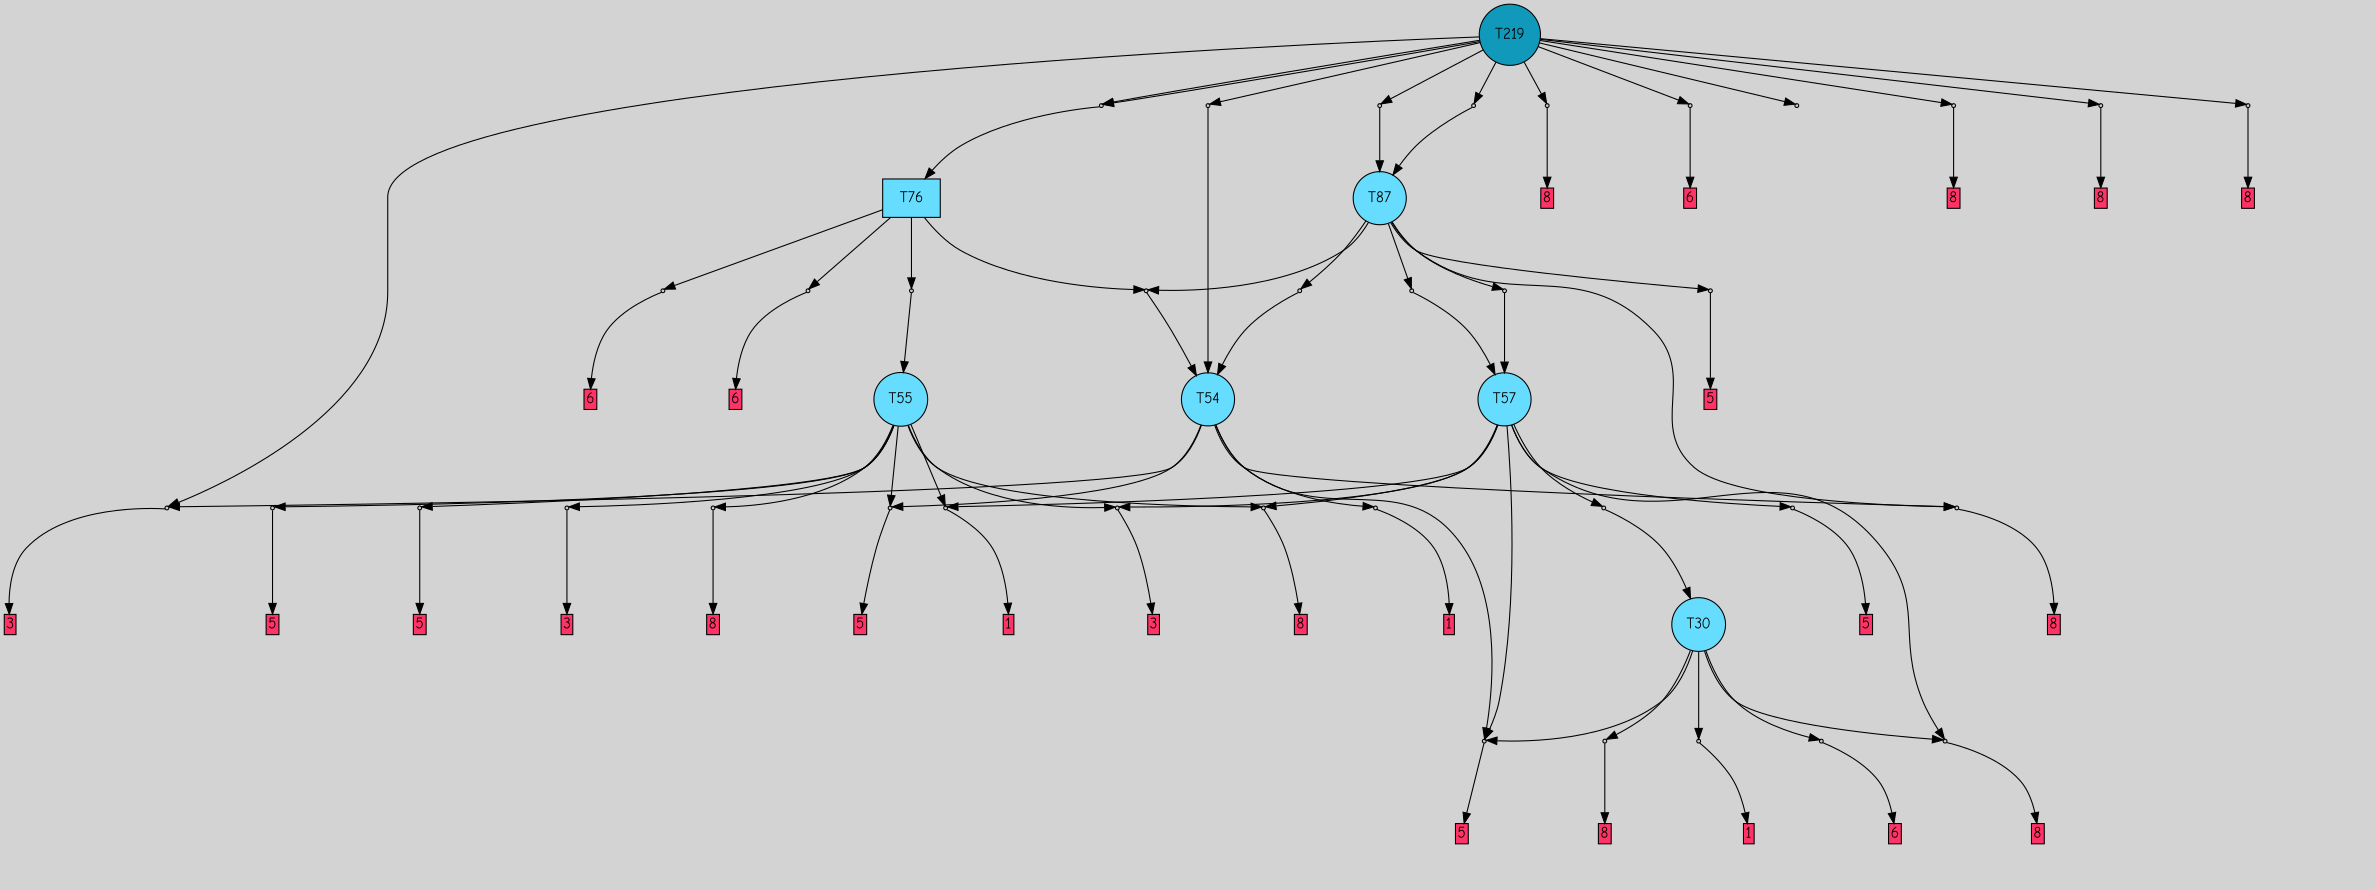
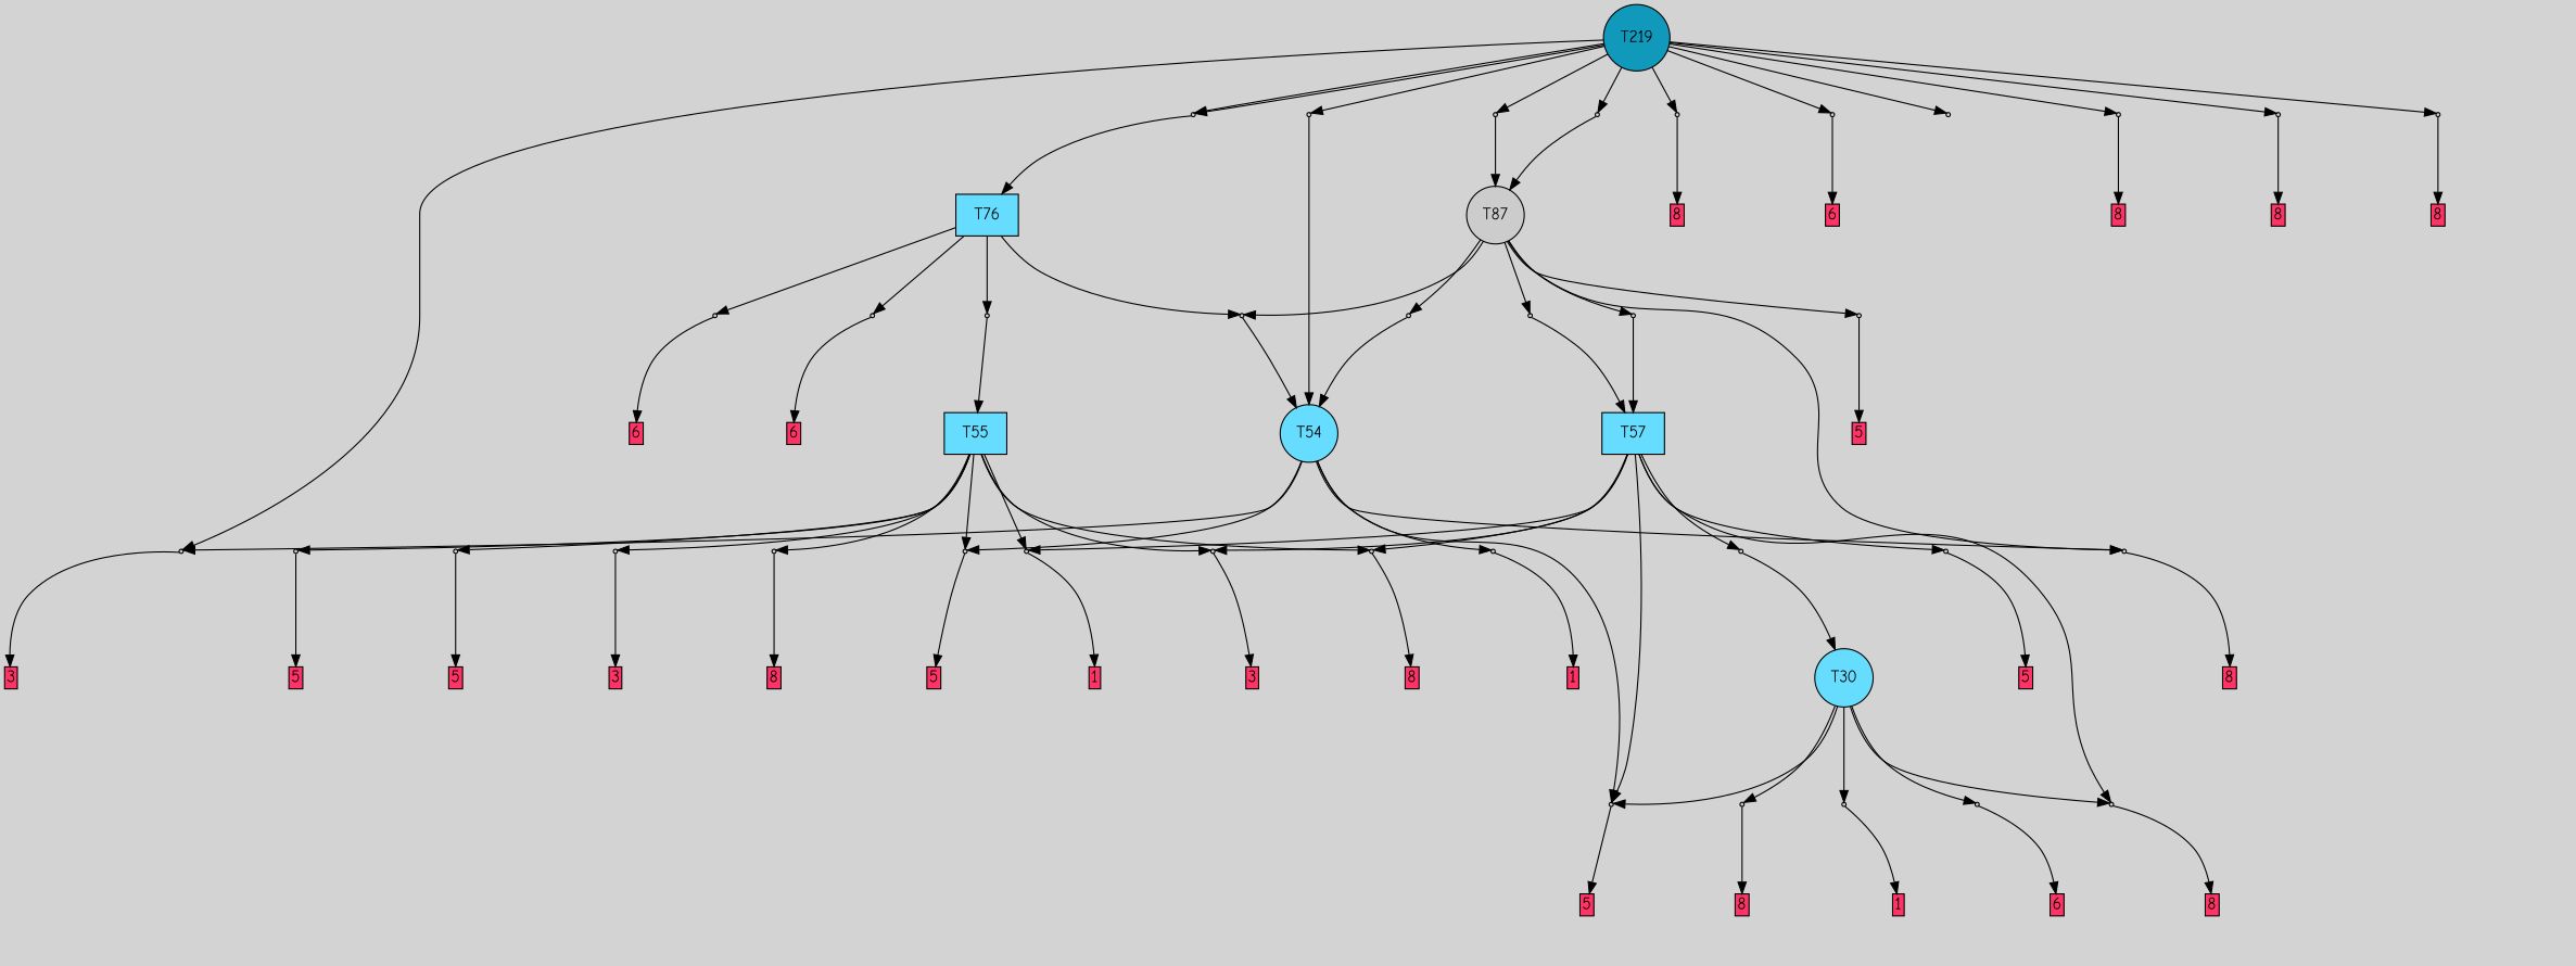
  digraph {
    bgcolor=lightgray
    fontname="Comic Neue"
    node [fontname="Comic Neue" shape=box style=filled]
    edge [fontname="Comic Neue"]
    T219 [fillcolor="#1199bb" shape=circle]
    P6686 [fillcolor="#cccccc" shape=point]
    P6707 [fillcolor="#cccccc" shape=point]
    P6708 [fillcolor="#cccccc" shape=point]
    P6709 [fillcolor="#cccccc" shape=point]
    P6710 [fillcolor="#cccccc" shape=point]
    P6711 [fillcolor="#cccccc" shape=point]
    P6712 [fillcolor="#cccccc" shape=point]
    P6713 [fillcolor="#cccccc" shape=point]
    P6714 [fillcolor="#cccccc" shape=point]
    P6715 [fillcolor="#cccccc" shape=point]
    P6716 [fillcolor="#cccccc" shape=point]
    T30 [fillcolor="#66ddff" shape=circle]
    P6681 [fillcolor="#cccccc" shape=point]
    P6682 [fillcolor="#cccccc" shape=point]
    P6683 [fillcolor="#cccccc" shape=point]
    P6684 [fillcolor="#cccccc" shape=point]
    P6685 [fillcolor="#cccccc" shape=point]
    n19 [label="7|2&2|3#2|1&#92;n1|4&3|4#1|4&#92;n" style=invis]
    n20 [fillcolor="#ff3366" height=0 label=8 margin=0.03 width=0]
    n21 [label="1|4&3|4#1|1&#92;n4|1&2|1#0|7&#92;n" style=invis]
    n22 [fillcolor="#ff3366" height=0 label=8 margin=0.03 width=0]
    n23 [label="5|3&2|3#2|7&#92;n2|2&4|7#2|3&#92;n" style=invis]
    n24 [fillcolor="#ff3366" height=0 label=1 margin=0.03 width=0]
    n25 [label="0|6&0|6#3|3&#92;n2|1&2|3#1|3&#92;n8|3&1|2#2|6&#92;n3|0&2|7#1|5&#92;n2|6&0|5#2|1&#92;n3|2&1|3#1|0&#92;n" style=invis]
    n26 [fillcolor="#ff3366" height=0 label=6 margin=0.03 width=0]
    n27 [label="4|0&2|5#4|4&#92;n5|3&4|3#0|7&#92;n" style=invis]
    n28 [fillcolor="#ff3366" height=0 label=5 margin=0.03 width=0]
    T54 [fillcolor="#66ddff" shape=circle]
    P6687 [fillcolor="#cccccc" shape=point]
    P6688 [fillcolor="#cccccc" shape=point]
    P6689 [fillcolor="#cccccc" shape=point]
    n33 [label="4|6&1|6#3|3&#92;n8|0&2|2#4|5&#92;n3|1&4|3#4|3&#92;n" style=invis]
    n34 [fillcolor="#ff3366" height=0 label=3 margin=0.03 width=0]
    n35 [label="3|4&3|1#0|7&#92;n0|0&2|1#2|5&#92;n0|5&4|7#3|5&#92;n" style=invis]
    n36 [fillcolor="#ff3366" height=0 label=8 margin=0.03 width=0]
    n37 [label="5|3&2|3#0|7&#92;n7|7&1|3#1|2&#92;n4|0&2|5#4|4&#92;n" style=invis]
    n38 [fillcolor="#ff3366" height=0 label=5 margin=0.03 width=0]
    n39 [label="5|2&4|4#2|3&#92;n6|4&0|7#4|1&#92;n0|3&0|1#2|1&#92;n5|7&1|1#4|0&#92;n0|4&2|3#3|3&#92;n5|7&1|2#2|7&#92;n0|0&2|3#2|7&#92;n0|2&3|0#0|2&#92;n" style=invis]
    n40 [fillcolor="#ff3366" height=0 label=1 margin=0.03 width=0]
-   T55 [fillcolor="#66ddff" shape=circle]
+   T55 [fillcolor="#66ddff"]
    P6690 [fillcolor="#cccccc" shape=point]
    P6691 [fillcolor="#cccccc" shape=point]
    P6692 [fillcolor="#cccccc" shape=point]
    P6693 [fillcolor="#cccccc" shape=point]
    P6694 [fillcolor="#cccccc" shape=point]
    P6695 [fillcolor="#cccccc" shape=point]
    P6696 [fillcolor="#cccccc" shape=point]
    n49 [label="6|7&4|7#0|2&#92;n8|2&4|0#0|2&#92;n4|5&1|5#4|4&#92;n1|4&3|3#3|3&#92;n0|0&0|3#2|1&#92;n0|3&4|1#0|7&#92;n0|7&2|3#3|7&#92;n" style=invis]
    n50 [fillcolor="#ff3366" height=0 label=1 margin=0.03 width=0]
    n51 [label="6|0&4|4#0|3&#92;n6|2&1|7#0|1&#92;n7|4&0|2#4|1&#92;n5|3&1|1#0|5&#92;n4|1&4|1#3|3&#92;n" style=invis]
    n52 [fillcolor="#ff3366" height=0 label=3 margin=0.03 width=0]
    n53 [label="3|0&2|0#4|5&#92;n" style=invis]
    n54 [fillcolor="#ff3366" height=0 label=8 margin=0.03 width=0]
    n55 [label="0|3&2|3#4|7&#92;n4|0&2|5#4|4&#92;n" style=invis]
    n56 [fillcolor="#ff3366" height=0 label=5 margin=0.03 width=0]
    n57 [label="5|3&4|3#0|7&#92;n4|0&2|5#4|4&#92;n3|5&0|5#0|1&#92;n" style=invis]
    n58 [fillcolor="#ff3366" height=0 label=5 margin=0.03 width=0]
    n59 [label="0|0&0|0#4|1&#92;n4|6&1|0#1|5&#92;n3|5&3|0#3|7&#92;n" style=invis]
    n60 [fillcolor="#ff3366" height=0 label=3 margin=0.03 width=0]
    n61 [label="7|0&2|6#4|3&#92;n3|7&4|5#1|7&#92;n4|7&1|7#1|5&#92;n" style=invis]
    n62 [fillcolor="#ff3366" height=0 label=8 margin=0.03 width=0]
-   T57 [fillcolor="#66ddff" shape=circle]
+   T57 [fillcolor="#66ddff"]
    P6697 [fillcolor="#cccccc" shape=point]
    P6698 [fillcolor="#cccccc" shape=point]
    n66 [label="4|0&2|5#4|4&#92;n0|3&2|3#0|7&#92;n" style=invis]
    n67 [fillcolor="#ff3366" height=0 label=5 margin=0.03 width=0]
    n68 [label="1|0&2|4#3|7&#92;n0|5&4|5#1|4&#92;n4|6&0|7#1|4&#92;n8|5&4|0#2|3&#92;n1|7&1|6#4|5&#92;n3|0&0|0#2|0&#92;n3|1&1|7#3|7&#92;n3|6&4|1#0|4&#92;n2|0&0|3#0|6&#92;n" style=invis]
    T76 [fillcolor="#66ddff"]
    P6699 [fillcolor="#cccccc" shape=point]
    P6700 [fillcolor="#cccccc" shape=point]
    P6701 [fillcolor="#cccccc" shape=point]
    P6702 [fillcolor="#cccccc" shape=point]
    n74 [label="3|0&1|7#4|5&#92;n0|6&3|1#1|4&#92;n5|4&1|7#3|7&#92;n0|3&0|6#1|3&#92;n2|1&2|3#4|3&#92;n" style=invis]
    n75 [fillcolor="#ff3366" height=0 label=6 margin=0.03 width=0]
    n76 [label="0|4&2|0#3|3&#92;n4|4&2|2#2|4&#92;n6|3&0|7#3|3&#92;n8|3&2|6#2|1&#92;n7|5&0|6#3|2&#92;n5|2&1|2#2|1&#92;n5|2&4|1#2|3&#92;n1|7&4|3#4|1&#92;n" style=invis]
    n77 [label="0|1&0|6#3|3&#92;n3|0&1|7#1|5&#92;n8|3&1|2#2|6&#92;n2|1&2|3#1|3&#92;n3|2&1|3#1|0&#92;n0|6&3|1#1|4&#92;n" style=invis]
    n78 [fillcolor="#ff3366" height=0 label=6 margin=0.03 width=0]
    n79 [label="4|5&2|7#1|4&#92;n8|6&1|5#1|0&#92;n4|0&1|1#1|1&#92;n" style=invis]
-   T87 [fillcolor="#66ddff" shape=circle]
+   T87 [fillcolor="#cccccc" shape=circle]
    P6703 [fillcolor="#cccccc" shape=point]
    P6704 [fillcolor="#cccccc" shape=point]
    P6705 [fillcolor="#cccccc" shape=point]
    P6706 [fillcolor="#cccccc" shape=point]
    n85 [label="4|7&3|7#3|6&#92;n" style=invis]
    n86 [fillcolor="#ff3366" height=0 label=5 margin=0.03 width=0]
    n87 [label="7|1&2|4#3|2&#92;n4|0&1|1#1|1&#92;n8|6&1|5#1|0&#92;n4|4&2|7#1|4&#92;n" style=invis]
    n88 [label="7|0&4|4#2|3&#92;n1|7&2|4#3|1&#92;n" style=invis]
    n89 [label="1|6&2|4#3|1&#92;n7|0&4|4#2|3&#92;n" style=invis]
    n90 [label="8|5&2|6#3|4&#92;n8|6&1|5#1|0&#92;n4|0&4|1#4|1&#92;n" style=invis]
    n91 [label="6|3&1|1#0|5&#92;n" style=invis]
    n92 [fillcolor="#ff3366" height=0 label=8 margin=0.03 width=0]
    n93 [label="3|2&1|6#1|0&#92;n7|6&1|6#4|2&#92;n4|6&3|1#3|0&#92;n3|0&1|7#1|6&#92;n0|3&0|7#3|3&#92;n4|1&0|3#1|7&#92;n" style=invis]
    n94 [fillcolor="#ff3366" height=0 label=6 margin=0.03 width=0]
    n95 [label="0|0&4|0#3|5&#92;n1|5&3|1#4|3&#92;n3|4&0|0#3|2&#92;n0|6&2|1#2|5&#92;n" style=invis]
    n96 [label="0|6&0|5#1|3&#92;n0|0&0|6#3|1&#92;n" style=invis]
    n97 [fillcolor="#ff3366" height=0 label=8 margin=0.03 width=0]
    n98 [label="8|0&2|4#3|6&#92;n0|6&3|5#3|4&#92;n2|4&1|6#1|2&#92;n" style=invis]
    n99 [fillcolor="#ff3366" height=0 label=8 margin=0.03 width=0]
    n100 [label="4|2&3|4#4|6&#92;n4|5&4|1#3|0&#92;n8|0&1|6#4|4&#92;n4|7&4|2#2|1&#92;n" style=invis]
    n101 [label="4|5&1|5#1|7&#92;n2|0&2|0#3|7&#92;n" style=invis]
    n102 [label="2|0&1|0#0|0&#92;n0|0&4|5#2|7&#92;n" style=invis]
    n103 [fillcolor="#ff3366" height=0 label=8 margin=0.03 width=0]
    n104 [label="4|0&2|6#4|4&#92;n0|2&2|2#4|2&#92;n5|6&2|3#0|7&#92;n" style=invis]
    subgraph sub_1 {
      rank=same
      T219
    }
    T219 -> P6686
    T219 -> P6707
    T219 -> P6708
    T219 -> P6709
    T219 -> P6710
    T219 -> P6711
    T219 -> P6712
    T219 -> P6713
    T219 -> P6713
    T219 -> P6714
    T219 -> P6715
    T219 -> P6716
    P6686 -> n33 [style=invis]
    P6686 -> n34
    P6707 -> T54
    P6707 -> n90 [style=invis]
    P6708 -> n91 [style=invis]
    P6708 -> n92
    P6709 -> n93 [style=invis]
    P6709 -> n94
    P6710 -> n95 [style=invis]
    P6711 -> n96 [style=invis]
    P6711 -> n97
    P6712 -> n98 [style=invis]
    P6712 -> n99
    P6713 -> T76
    P6713 -> n100 [style=invis]
    P6714 -> T87
    P6714 -> n101 [style=invis]
    P6715 -> n102 [style=invis]
    P6715 -> n103
    P6716 -> T87
    P6716 -> n104 [style=invis]
    T30 -> P6681
    T30 -> P6682
    T30 -> P6683
    T30 -> P6684
    T30 -> P6685
    P6681 -> n19 [style=invis]
    P6681 -> n20
    P6682 -> n21 [style=invis]
    P6682 -> n22
    P6683 -> n23 [style=invis]
    P6683 -> n24
    P6684 -> n25 [style=invis]
    P6684 -> n26
    P6685 -> n27 [style=invis]
    P6685 -> n28
    T54 -> P6686
    T54 -> P6685
    T54 -> P6687
    T54 -> P6688
    T54 -> P6689
    P6687 -> n35 [style=invis]
    P6687 -> n36
    P6688 -> n37 [style=invis]
    P6688 -> n38
    P6689 -> n39 [style=invis]
    P6689 -> n40
    T55 -> P6688
    T55 -> P6690
    T55 -> P6691
    T55 -> P6692
    T55 -> P6693
    T55 -> P6694
    T55 -> P6695
    T55 -> P6696
    P6690 -> n49 [style=invis]
    P6690 -> n50
    P6691 -> n51 [style=invis]
    P6691 -> n52
    P6692 -> n53 [style=invis]
    P6692 -> n54
    P6693 -> n55 [style=invis]
    P6693 -> n56
    P6694 -> n57 [style=invis]
    P6694 -> n58
    P6695 -> n59 [style=invis]
    P6695 -> n60
    P6696 -> n61 [style=invis]
    P6696 -> n62
    T57 -> P6682
    T57 -> P6685
    T57 -> P6690
    T57 -> P6691
    T57 -> P6692
    T57 -> P6697
    T57 -> P6698
    P6697 -> n66 [style=invis]
    P6697 -> n67
    P6698 -> T30
    P6698 -> n68 [style=invis]
    T76 -> P6699
    T76 -> P6700
    T76 -> P6701
    T76 -> P6702
    P6699 -> n74 [style=invis]
    P6699 -> n75
    P6700 -> T55
    P6700 -> n76 [style=invis]
    P6701 -> n77 [style=invis]
    P6701 -> n78
    P6702 -> T54
    P6702 -> n79 [style=invis]
    T87 -> P6687
    T87 -> P6702
    T87 -> P6703
    T87 -> P6704
    T87 -> P6705
    T87 -> P6706
    P6703 -> n85 [style=invis]
    P6703 -> n86
    P6704 -> T54
    P6704 -> n87 [style=invis]
    P6705 -> T57
    P6705 -> n88 [style=invis]
    P6706 -> T57
    P6706 -> n89 [style=invis]
  }
